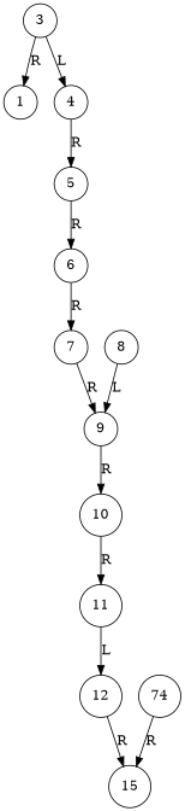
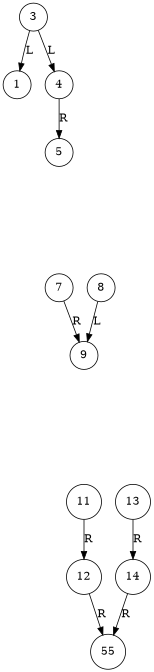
  digraph {
    node [shape=circle]
    n1 [label=3]
    n2 [label=1]
    n3 [label=4]
    n4 [label=5]
-   n5 [label=6]
    n6 [label=7]
    n7 [label=9]
    n8 [label=8]
-   n9 [label=10]
    n10 [label=11]
    n11 [label=12]
-   n12 [label=15]
-   n14 [label=74]
-   n1 -> n2 [label=R]
+   n12 [label=55]
+   n13 [label=13]
+   n14 [label=14]
+   n1 -> n2 [label=L]
    n1 -> n3 [label=L]
    n3 -> n4 [label=R]
-   n4 -> n5 [label=R]
-   n5 -> n6 [label=R]
    n6 -> n7 [label=R]
-   n7 -> n9 [label=R]
    n8 -> n7 [label=L]
-   n9 -> n10 [label=R]
-   n10 -> n11 [label=L]
+   n10 -> n11 [label=R]
    n11 -> n12 [label=R]
+   n13 -> n14 [label=R]
    n14 -> n12 [label=R]
  }
